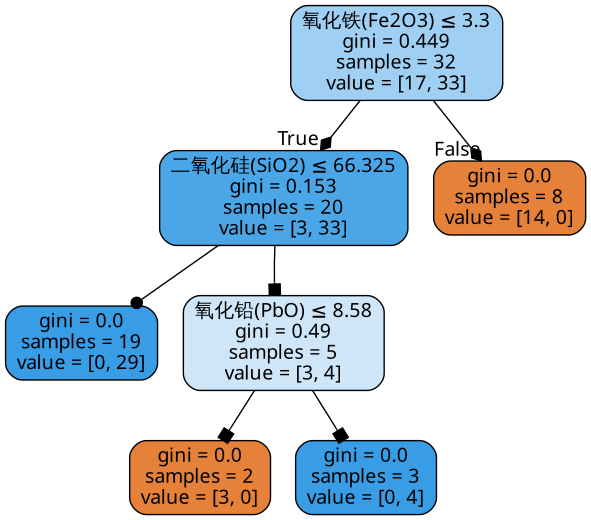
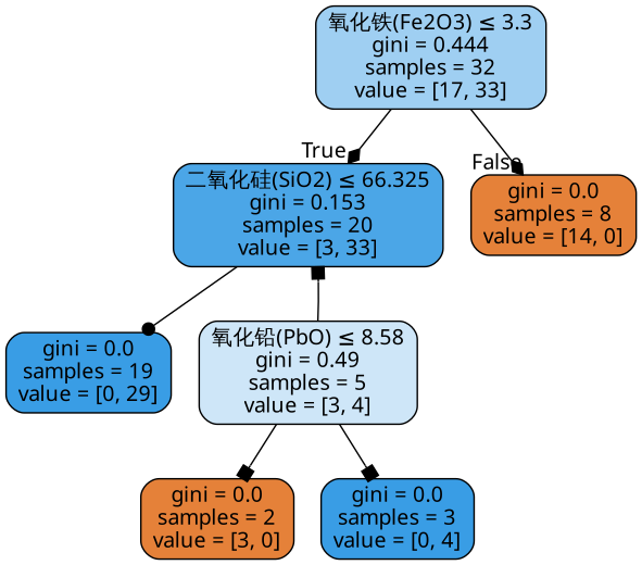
  digraph {
    node [color=black fillcolor="#e58139" fontname=DengXian shape=box style="filled, rounded"]
    edge [arrowhead=box fontname=DengXian]
-   n1 [fillcolor="#9fcff2" label=<氧化铁(Fe2O3) &le; 3.3<br/>gini = 0.449<br/>samples = 32<br/>value = [17, 33]>]
+   n1 [fillcolor="#9fcff2" label=<氧化铁(Fe2O3) &le; 3.3<br/>gini = 0.444<br/>samples = 32<br/>value = [17, 33]>]
    n2 [fillcolor="#4ba6e7" label=<二氧化硅(SiO2) &le; 66.325<br/>gini = 0.153<br/>samples = 20<br/>value = [3, 33]>]
    n3 [label=<gini = 0.0<br/>samples = 8<br/>value = [14, 0]>]
    n4 [fillcolor="#399de5" label=<gini = 0.0<br/>samples = 19<br/>value = [0, 29]>]
    n5 [fillcolor="#cee6f8" label=<氧化铅(PbO) &le; 8.58<br/>gini = 0.49<br/>samples = 5<br/>value = [3, 4]>]
    n6 [label=<gini = 0.0<br/>samples = 2<br/>value = [3, 0]>]
    n7 [fillcolor="#399de5" label=<gini = 0.0<br/>samples = 3<br/>value = [0, 4]>]
    n1 -> n2 [arrowhead=diamond headlabel=True labelangle=45 labeldistance=2.5]
    n1 -> n3 [arrowhead=diamond headlabel=False labelangle=-45 labeldistance=2.5]
    n2 -> n4 [arrowhead=dot]
-   n2 -> n5
+   n5 -> n2
    n5 -> n6
    n5 -> n7
  }
